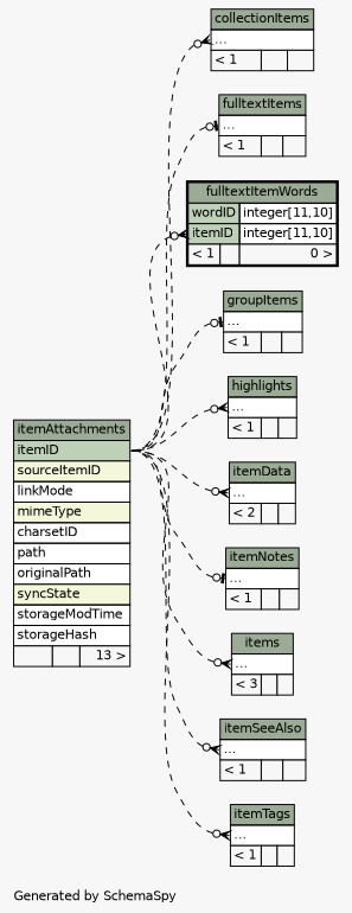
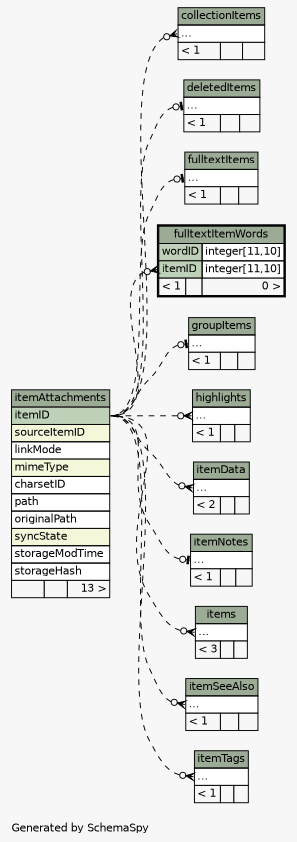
  digraph {
    bgcolor="#f7f7f7"
    fontname=Helvetica
    fontsize=11
    label="\nGenerated by SchemaSpy"
    labeljust=l
    nodesep=0.18
    rankdir=RL
    ranksep=0.46
    node [fontname=Helvetica fontsize=11 shape=plaintext]
    edge [arrowhead=none arrowsize=0.8 arrowtail=crowodot dir=back headport="itemID:e" style=dashed tailport="elipses:w"]
    n1 [label=<     <TABLE BORDER="0" CELLBORDER="1" CELLSPACING="0" BGCOLOR="#ffffff">       <TR><TD COLSPAN="3" BGCOLOR="#9bab96" ALIGN="CENTER">itemAttachments</TD></TR>       <TR><TD PORT="itemID" COLSPAN="3" BGCOLOR="#bed1b8" ALIGN="LEFT">itemID</TD></TR>       <TR><TD PORT="sourceItemID" COLSPAN="3" BGCOLOR="#f4f7da" ALIGN="LEFT">sourceItemID</TD></TR>       <TR><TD PORT="linkMode" COLSPAN="3" ALIGN="LEFT">linkMode</TD></TR>       <TR><TD PORT="mimeType" COLSPAN="3" BGCOLOR="#f4f7da" ALIGN="LEFT">mimeType</TD></TR>       <TR><TD PORT="charsetID" COLSPAN="3" ALIGN="LEFT">charsetID</TD></TR>       <TR><TD PORT="path" COLSPAN="3" ALIGN="LEFT">path</TD></TR>       <TR><TD PORT="originalPath" COLSPAN="3" ALIGN="LEFT">originalPath</TD></TR>       <TR><TD PORT="syncState" COLSPAN="3" BGCOLOR="#f4f7da" ALIGN="LEFT">syncState</TD></TR>       <TR><TD PORT="storageModTime" COLSPAN="3" ALIGN="LEFT">storageModTime</TD></TR>       <TR><TD PORT="storageHash" COLSPAN="3" ALIGN="LEFT">storageHash</TD></TR>       <TR><TD ALIGN="LEFT" BGCOLOR="#f7f7f7">  </TD><TD ALIGN="RIGHT" BGCOLOR="#f7f7f7">  </TD><TD ALIGN="RIGHT" BGCOLOR="#f7f7f7">13 &gt;</TD></TR>     </TABLE>>]
    n2 [label=<     <TABLE BORDER="0" CELLBORDER="1" CELLSPACING="0" BGCOLOR="#ffffff">       <TR><TD COLSPAN="3" BGCOLOR="#9bab96" ALIGN="CENTER">collectionItems</TD></TR>       <TR><TD PORT="elipses" COLSPAN="3" ALIGN="LEFT">...</TD></TR>       <TR><TD ALIGN="LEFT" BGCOLOR="#f7f7f7">&lt; 1</TD><TD ALIGN="RIGHT" BGCOLOR="#f7f7f7">  </TD><TD ALIGN="RIGHT" BGCOLOR="#f7f7f7">  </TD></TR>     </TABLE>>]
+   n3 [label=<     <TABLE BORDER="0" CELLBORDER="1" CELLSPACING="0" BGCOLOR="#ffffff">       <TR><TD COLSPAN="3" BGCOLOR="#9bab96" ALIGN="CENTER">deletedItems</TD></TR>       <TR><TD PORT="elipses" COLSPAN="3" ALIGN="LEFT">...</TD></TR>       <TR><TD ALIGN="LEFT" BGCOLOR="#f7f7f7">&lt; 1</TD><TD ALIGN="RIGHT" BGCOLOR="#f7f7f7">  </TD><TD ALIGN="RIGHT" BGCOLOR="#f7f7f7">  </TD></TR>     </TABLE>>]
    n4 [label=<     <TABLE BORDER="0" CELLBORDER="1" CELLSPACING="0" BGCOLOR="#ffffff">       <TR><TD COLSPAN="3" BGCOLOR="#9bab96" ALIGN="CENTER">fulltextItems</TD></TR>       <TR><TD PORT="elipses" COLSPAN="3" ALIGN="LEFT">...</TD></TR>       <TR><TD ALIGN="LEFT" BGCOLOR="#f7f7f7">&lt; 1</TD><TD ALIGN="RIGHT" BGCOLOR="#f7f7f7">  </TD><TD ALIGN="RIGHT" BGCOLOR="#f7f7f7">  </TD></TR>     </TABLE>>]
    n5 [label=<     <TABLE BORDER="2" CELLBORDER="1" CELLSPACING="0" BGCOLOR="#ffffff">       <TR><TD COLSPAN="3" BGCOLOR="#9bab96" ALIGN="CENTER">fulltextItemWords</TD></TR>       <TR><TD PORT="wordID" COLSPAN="2" BGCOLOR="#bed1b8" ALIGN="LEFT">wordID</TD><TD PORT="wordID.type" ALIGN="LEFT">integer[11,10]</TD></TR>       <TR><TD PORT="itemID" COLSPAN="2" BGCOLOR="#bed1b8" ALIGN="LEFT">itemID</TD><TD PORT="itemID.type" ALIGN="LEFT">integer[11,10]</TD></TR>       <TR><TD ALIGN="LEFT" BGCOLOR="#f7f7f7">&lt; 1</TD><TD ALIGN="RIGHT" BGCOLOR="#f7f7f7">  </TD><TD ALIGN="RIGHT" BGCOLOR="#f7f7f7">0 &gt;</TD></TR>     </TABLE>>]
    n6 [label=<     <TABLE BORDER="0" CELLBORDER="1" CELLSPACING="0" BGCOLOR="#ffffff">       <TR><TD COLSPAN="3" BGCOLOR="#9bab96" ALIGN="CENTER">groupItems</TD></TR>       <TR><TD PORT="elipses" COLSPAN="3" ALIGN="LEFT">...</TD></TR>       <TR><TD ALIGN="LEFT" BGCOLOR="#f7f7f7">&lt; 1</TD><TD ALIGN="RIGHT" BGCOLOR="#f7f7f7">  </TD><TD ALIGN="RIGHT" BGCOLOR="#f7f7f7">  </TD></TR>     </TABLE>>]
    n7 [label=<     <TABLE BORDER="0" CELLBORDER="1" CELLSPACING="0" BGCOLOR="#ffffff">       <TR><TD COLSPAN="3" BGCOLOR="#9bab96" ALIGN="CENTER">highlights</TD></TR>       <TR><TD PORT="elipses" COLSPAN="3" ALIGN="LEFT">...</TD></TR>       <TR><TD ALIGN="LEFT" BGCOLOR="#f7f7f7">&lt; 1</TD><TD ALIGN="RIGHT" BGCOLOR="#f7f7f7">  </TD><TD ALIGN="RIGHT" BGCOLOR="#f7f7f7">  </TD></TR>     </TABLE>>]
    n8 [label=<     <TABLE BORDER="0" CELLBORDER="1" CELLSPACING="0" BGCOLOR="#ffffff">       <TR><TD COLSPAN="3" BGCOLOR="#9bab96" ALIGN="CENTER">itemData</TD></TR>       <TR><TD PORT="elipses" COLSPAN="3" ALIGN="LEFT">...</TD></TR>       <TR><TD ALIGN="LEFT" BGCOLOR="#f7f7f7">&lt; 2</TD><TD ALIGN="RIGHT" BGCOLOR="#f7f7f7">  </TD><TD ALIGN="RIGHT" BGCOLOR="#f7f7f7">  </TD></TR>     </TABLE>>]
    n9 [label=<     <TABLE BORDER="0" CELLBORDER="1" CELLSPACING="0" BGCOLOR="#ffffff">       <TR><TD COLSPAN="3" BGCOLOR="#9bab96" ALIGN="CENTER">itemNotes</TD></TR>       <TR><TD PORT="elipses" COLSPAN="3" ALIGN="LEFT">...</TD></TR>       <TR><TD ALIGN="LEFT" BGCOLOR="#f7f7f7">&lt; 1</TD><TD ALIGN="RIGHT" BGCOLOR="#f7f7f7">  </TD><TD ALIGN="RIGHT" BGCOLOR="#f7f7f7">  </TD></TR>     </TABLE>>]
    n10 [label=<     <TABLE BORDER="0" CELLBORDER="1" CELLSPACING="0" BGCOLOR="#ffffff">       <TR><TD COLSPAN="3" BGCOLOR="#9bab96" ALIGN="CENTER">items</TD></TR>       <TR><TD PORT="elipses" COLSPAN="3" ALIGN="LEFT">...</TD></TR>       <TR><TD ALIGN="LEFT" BGCOLOR="#f7f7f7">&lt; 3</TD><TD ALIGN="RIGHT" BGCOLOR="#f7f7f7">  </TD><TD ALIGN="RIGHT" BGCOLOR="#f7f7f7">  </TD></TR>     </TABLE>>]
    n11 [label=<     <TABLE BORDER="0" CELLBORDER="1" CELLSPACING="0" BGCOLOR="#ffffff">       <TR><TD COLSPAN="3" BGCOLOR="#9bab96" ALIGN="CENTER">itemSeeAlso</TD></TR>       <TR><TD PORT="elipses" COLSPAN="3" ALIGN="LEFT">...</TD></TR>       <TR><TD ALIGN="LEFT" BGCOLOR="#f7f7f7">&lt; 1</TD><TD ALIGN="RIGHT" BGCOLOR="#f7f7f7">  </TD><TD ALIGN="RIGHT" BGCOLOR="#f7f7f7">  </TD></TR>     </TABLE>>]
    n12 [label=<     <TABLE BORDER="0" CELLBORDER="1" CELLSPACING="0" BGCOLOR="#ffffff">       <TR><TD COLSPAN="3" BGCOLOR="#9bab96" ALIGN="CENTER">itemTags</TD></TR>       <TR><TD PORT="elipses" COLSPAN="3" ALIGN="LEFT">...</TD></TR>       <TR><TD ALIGN="LEFT" BGCOLOR="#f7f7f7">&lt; 1</TD><TD ALIGN="RIGHT" BGCOLOR="#f7f7f7">  </TD><TD ALIGN="RIGHT" BGCOLOR="#f7f7f7">  </TD></TR>     </TABLE>>]
    n2 -> n1
+   n3 -> n1 [arrowtail=teeodot]
    n4 -> n1 [arrowtail=teeodot]
    n5 -> n1 [tailport="itemID:w"]
    n6 -> n1 [arrowtail=teeodot]
    n7 -> n1
    n8 -> n1
    n9 -> n1 [arrowtail=teeodot]
    n10 -> n1
    n11 -> n1
    n12 -> n1
  }
